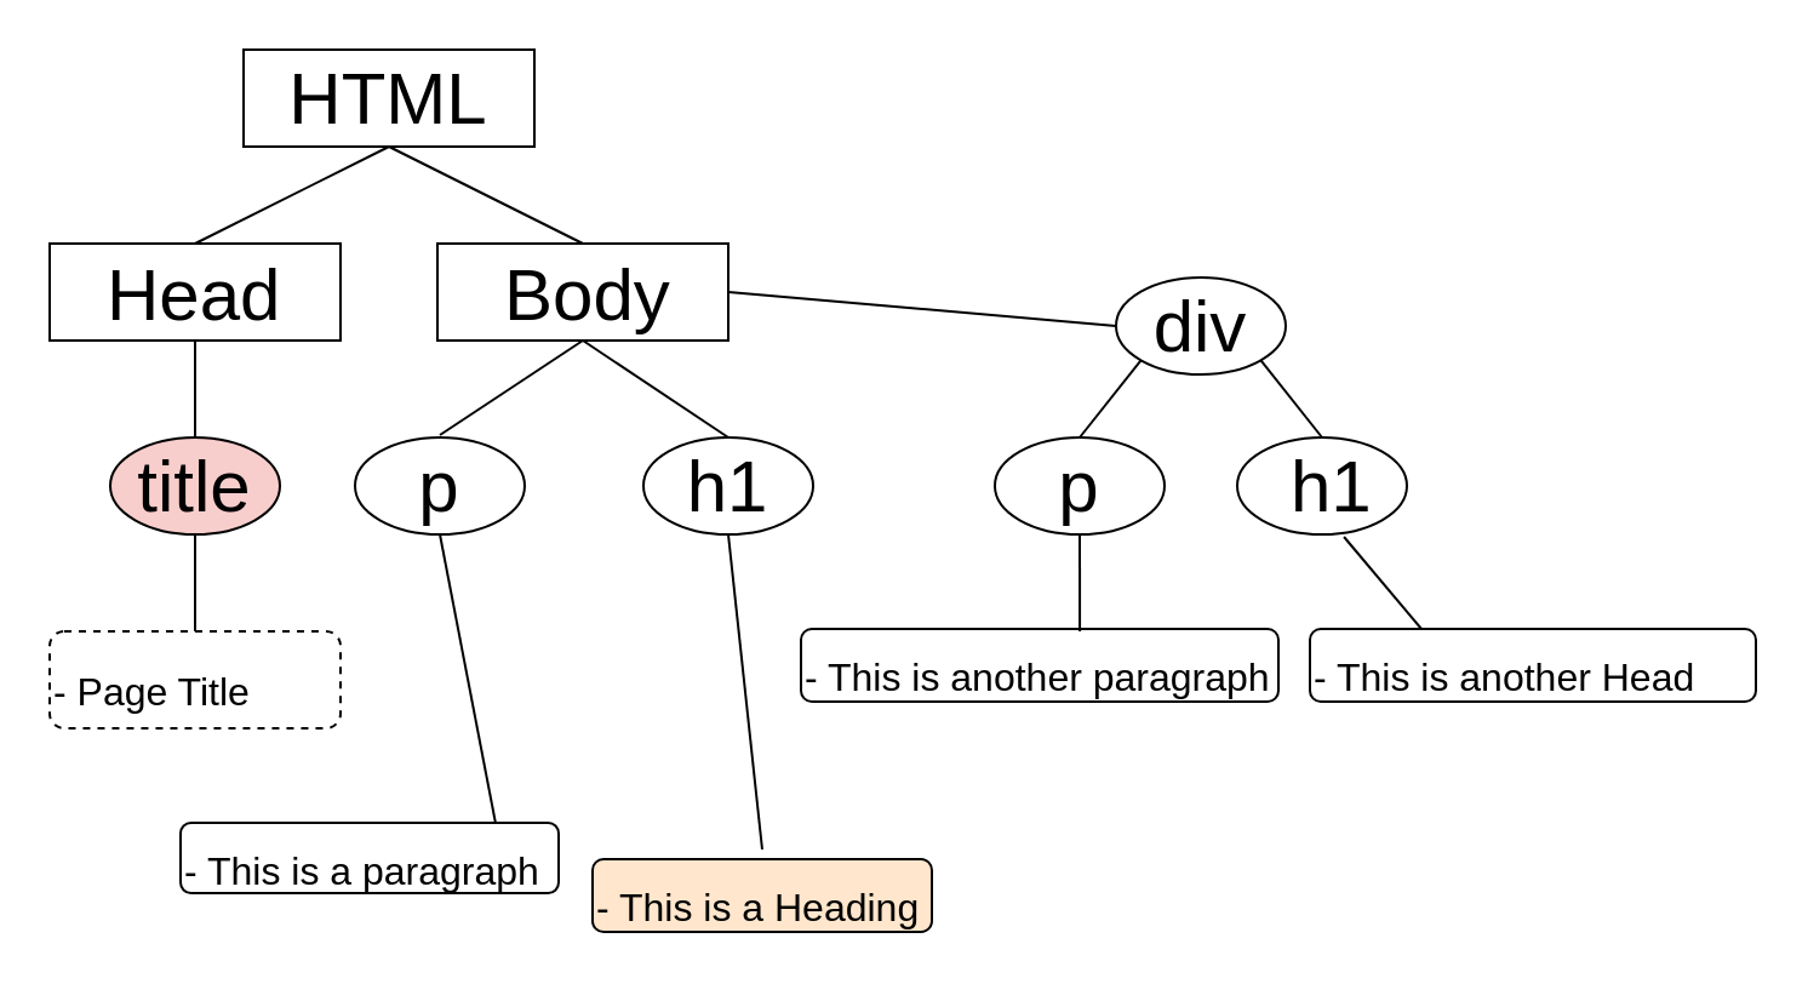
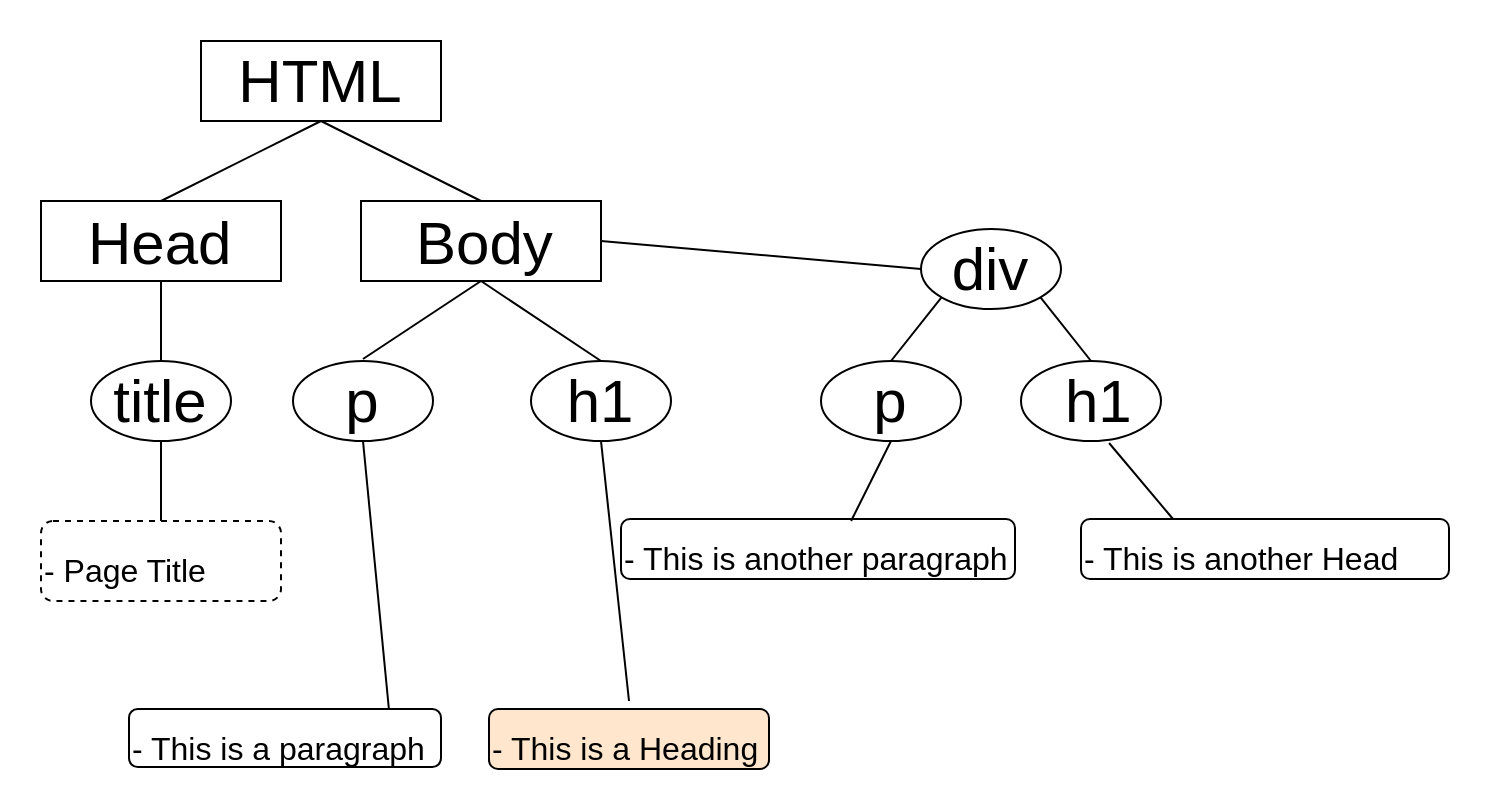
  <mxCell id="0" />
  <mxCell id="1" parent="0" />
  <mxCell id="2" value="&lt;font style=&quot;font-size: 30px&quot;&gt;HTML&lt;/font&gt;" style="rounded=0;whiteSpace=wrap;html=1;" vertex="1" parent="1"><mxGeometry x="100" y="20" width="120" height="40" as="geometry" /></mxCell>
  <mxCell id="3" value="" style="rounded=0;whiteSpace=wrap;html=1;" vertex="1" parent="1"><mxGeometry x="20" y="100" width="120" height="40" as="geometry" /></mxCell>
  <mxCell id="4" value="" style="rounded=0;whiteSpace=wrap;html=1;" vertex="1" parent="1"><mxGeometry x="180" y="100" width="120" height="40" as="geometry" /></mxCell>
  <mxCell id="5" value="" style="endArrow=none;html=1;exitX=0.5;exitY=0;exitDx=0;exitDy=0;" edge="1" parent="1" source="3"><mxGeometry width="50" height="50" relative="1" as="geometry"><mxPoint x="110" y="110" as="sourcePoint" /><mxPoint x="160" y="60" as="targetPoint" /></mxGeometry></mxCell>
  <mxCell id="6" value="" style="endArrow=none;html=1;exitX=0.5;exitY=0;exitDx=0;exitDy=0;entryX=0.5;entryY=1;entryDx=0;entryDy=0;" edge="1" parent="1" source="4" target="2"><mxGeometry width="50" height="50" relative="1" as="geometry"><mxPoint x="90" y="110" as="sourcePoint" /><mxPoint x="170" y="70" as="targetPoint" /></mxGeometry></mxCell>
  <mxCell id="7" value="Head" style="text;html=1;fontSize=30;" vertex="1" parent="1"><mxGeometry x="42" y="97" width="60" height="30" as="geometry" /></mxCell>
  <mxCell id="8" value="Body&lt;br&gt;" style="text;html=1;fontSize=30;" vertex="1" parent="1"><mxGeometry x="206" y="97" width="60" height="30" as="geometry" /></mxCell>
  <mxCell id="9" value="p" style="ellipse;whiteSpace=wrap;html=1;fontSize=30;" vertex="1" parent="1"><mxGeometry x="146" y="180" width="70" height="40" as="geometry" /></mxCell>
  <mxCell id="10" value="h1" style="ellipse;whiteSpace=wrap;html=1;fontSize=30;" vertex="1" parent="1"><mxGeometry x="265" y="180" width="70" height="40" as="geometry" /></mxCell>
  <mxCell id="11" value="" style="endArrow=none;html=1;fontSize=30;entryX=0.5;entryY=1;entryDx=0;entryDy=0;" edge="1" parent="1" target="4"><mxGeometry width="50" height="50" relative="1" as="geometry"><mxPoint x="181" y="179" as="sourcePoint" /><mxPoint x="240" y="160" as="targetPoint" /></mxGeometry></mxCell>
  <mxCell id="12" value="" style="endArrow=none;html=1;fontSize=30;exitX=0.5;exitY=0;exitDx=0;exitDy=0;" edge="1" parent="1" source="10"><mxGeometry width="50" height="50" relative="1" as="geometry"><mxPoint x="220" y="250" as="sourcePoint" /><mxPoint x="240" y="140" as="targetPoint" /></mxGeometry></mxCell>
  <mxCell id="13" value="&lt;font style=&quot;font-size: 16px&quot;&gt;- This is a Heading&lt;br&gt;&lt;/font&gt;" style="rounded=1;whiteSpace=wrap;html=1;fontSize=30;align=left;fillColor=#ffe6cc;" vertex="1" parent="1"><mxGeometry x="244" y="354" width="140" height="30" as="geometry" /></mxCell>
- <mxCell id="14" value="&lt;font style=&quot;font-size: 16px ; line-height: 80%&quot;&gt;&lt;font style=&quot;font-size: 16px&quot;&gt;- This is a paragraph&lt;br&gt;&lt;/font&gt;&lt;/font&gt;" style="rounded=1;whiteSpace=wrap;html=1;fontSize=30;align=left;" vertex="1" parent="1"><mxGeometry x="74" y="339" width="156" height="29" as="geometry" /></mxCell>
- <mxCell id="15" value="title" style="ellipse;whiteSpace=wrap;html=1;fontSize=30;fillColor=#f8cecc;" vertex="1" parent="1"><mxGeometry x="45" y="180" width="70" height="40" as="geometry" /></mxCell>
+ <mxCell id="14" value="&lt;font style=&quot;font-size: 16px ; line-height: 80%&quot;&gt;&lt;font style=&quot;font-size: 16px&quot;&gt;- This is a paragraph&lt;br&gt;&lt;/font&gt;&lt;/font&gt;" style="rounded=1;whiteSpace=wrap;html=1;fontSize=30;align=left;" vertex="1" parent="1"><mxGeometry x="64" y="354" width="156" height="29" as="geometry" /></mxCell>
+ <mxCell id="15" value="title" style="ellipse;whiteSpace=wrap;html=1;fontSize=30;" vertex="1" parent="1"><mxGeometry x="45" y="180" width="70" height="40" as="geometry" /></mxCell>
  <mxCell id="16" value="" style="endArrow=none;html=1;fontSize=30;exitX=0.5;exitY=0;exitDx=0;exitDy=0;entryX=0.5;entryY=1;entryDx=0;entryDy=0;" edge="1" parent="1" source="15" target="3"><mxGeometry width="50" height="50" relative="1" as="geometry"><mxPoint x="195" y="190" as="sourcePoint" /><mxPoint x="100" y="150" as="targetPoint" /></mxGeometry></mxCell>
  <mxCell id="17" value="&lt;font style=&quot;font-size: 16px&quot;&gt;- Page Title&lt;/font&gt;" style="rounded=1;whiteSpace=wrap;html=1;fontSize=30;align=left;dashed=1;" vertex="1" parent="1"><mxGeometry x="20" y="260" width="120" height="40" as="geometry" /></mxCell>
  <mxCell id="18" value="" style="endArrow=none;html=1;fontSize=30;exitX=0.5;exitY=0;exitDx=0;exitDy=0;" edge="1" parent="1" source="17"><mxGeometry width="50" height="50" relative="1" as="geometry"><mxPoint x="30" y="270" as="sourcePoint" /><mxPoint x="80" y="220" as="targetPoint" /></mxGeometry></mxCell>
  <mxCell id="19" value="" style="endArrow=none;html=1;fontSize=30;entryX=0.5;entryY=1;entryDx=0;entryDy=0;" edge="1" parent="1" target="10"><mxGeometry width="50" height="50" relative="1" as="geometry"><mxPoint x="314" y="350" as="sourcePoint" /><mxPoint x="270" y="280" as="targetPoint" /></mxGeometry></mxCell>
  <mxCell id="20" value="" style="endArrow=none;html=1;fontSize=30;entryX=0.5;entryY=1;entryDx=0;entryDy=0;exitX=0.833;exitY=0;exitDx=0;exitDy=0;exitPerimeter=0;" edge="1" parent="1" source="14" target="9"><mxGeometry width="50" height="50" relative="1" as="geometry"><mxPoint x="200" y="340" as="sourcePoint" /><mxPoint x="210" y="270" as="targetPoint" /></mxGeometry></mxCell>
  <mxCell id="21" value="" style="endArrow=none;html=1;fontSize=30;exitX=1;exitY=0.5;exitDx=0;exitDy=0;" edge="1" parent="1" source="4"><mxGeometry width="50" height="50" relative="1" as="geometry"><mxPoint x="510" y="159" as="sourcePoint" /><mxPoint x="460" y="134" as="targetPoint" /></mxGeometry></mxCell>
  <mxCell id="22" value="div" style="ellipse;whiteSpace=wrap;html=1;fontSize=30;" vertex="1" parent="1"><mxGeometry x="460" y="114" width="70" height="40" as="geometry" /></mxCell>
  <mxCell id="23" value="p" style="ellipse;whiteSpace=wrap;html=1;fontSize=30;" vertex="1" parent="1"><mxGeometry x="410" y="180" width="70" height="40" as="geometry" /></mxCell>
  <mxCell id="24" value="&amp;nbsp;h1" style="ellipse;whiteSpace=wrap;html=1;fontSize=30;" vertex="1" parent="1"><mxGeometry x="510" y="180" width="70" height="40" as="geometry" /></mxCell>
  <mxCell id="25" value="" style="endArrow=none;html=1;fontSize=30;entryX=1;entryY=1;entryDx=0;entryDy=0;exitX=0.5;exitY=0;exitDx=0;exitDy=0;" edge="1" parent="1" source="24" target="22"><mxGeometry width="50" height="50" relative="1" as="geometry"><mxPoint x="540" y="190" as="sourcePoint" /><mxPoint x="560" y="141" as="targetPoint" /></mxGeometry></mxCell>
  <mxCell id="26" value="" style="endArrow=none;html=1;fontSize=30;entryX=0;entryY=1;entryDx=0;entryDy=0;exitX=0.5;exitY=0;exitDx=0;exitDy=0;" edge="1" parent="1" source="23" target="22"><mxGeometry width="50" height="50" relative="1" as="geometry"><mxPoint x="580" y="162" as="sourcePoint" /><mxPoint x="559.749" y="120.142" as="targetPoint" /></mxGeometry></mxCell>
  <mxCell id="27" value="&lt;font style=&quot;font-size: 16px&quot;&gt;- This is another Head&lt;/font&gt;" style="rounded=1;whiteSpace=wrap;html=1;fontSize=30;align=left;" vertex="1" parent="1"><mxGeometry x="540" y="259" width="184" height="30" as="geometry" /></mxCell>
- <mxCell id="28" value="&lt;font style=&quot;font-size: 16px ; line-height: 80%&quot;&gt;&lt;font style=&quot;font-size: 16px&quot;&gt;- This is another&amp;nbsp;&lt;/font&gt;paragraph&lt;/font&gt;" style="rounded=1;whiteSpace=wrap;html=1;fontSize=30;align=left;" vertex="1" parent="1"><mxGeometry x="330" y="259" width="197" height="30" as="geometry" /></mxCell>
+ <mxCell id="28" value="&lt;font style=&quot;font-size: 16px ; line-height: 80%&quot;&gt;&lt;font style=&quot;font-size: 16px&quot;&gt;- This is another&amp;nbsp;&lt;/font&gt;paragraph&lt;/font&gt;" style="rounded=1;whiteSpace=wrap;html=1;fontSize=30;align=left;" vertex="1" parent="1"><mxGeometry x="310" y="259" width="197" height="30" as="geometry" /></mxCell>
  <mxCell id="29" value="" style="endArrow=none;html=1;fontSize=30;entryX=0.5;entryY=1;entryDx=0;entryDy=0;exitX=0.584;exitY=0.033;exitDx=0;exitDy=0;exitPerimeter=0;" edge="1" parent="1" source="28" target="23"><mxGeometry width="50" height="50" relative="1" as="geometry"><mxPoint x="203.948" y="364" as="sourcePoint" /><mxPoint x="205" y="244" as="targetPoint" /></mxGeometry></mxCell>
  <mxCell id="30" value="" style="endArrow=none;html=1;fontSize=30;entryX=0.629;entryY=1.025;entryDx=0;entryDy=0;exitX=0.25;exitY=0;exitDx=0;exitDy=0;entryPerimeter=0;" edge="1" parent="1" source="27" target="24"><mxGeometry width="50" height="50" relative="1" as="geometry"><mxPoint x="455.048" y="269.99" as="sourcePoint" /><mxPoint x="455" y="230" as="targetPoint" /><Array as="points" /></mxGeometry></mxCell>
